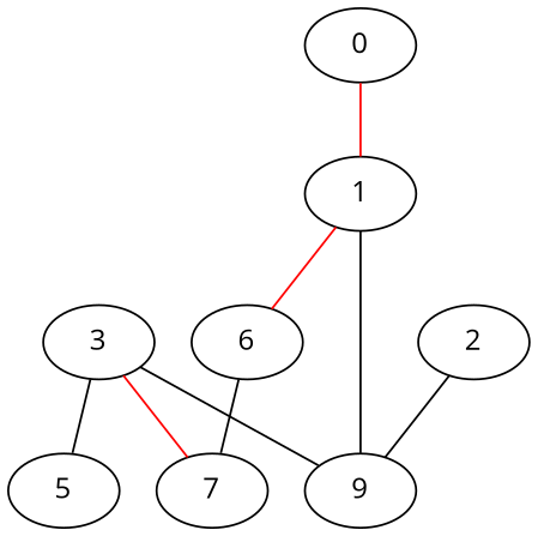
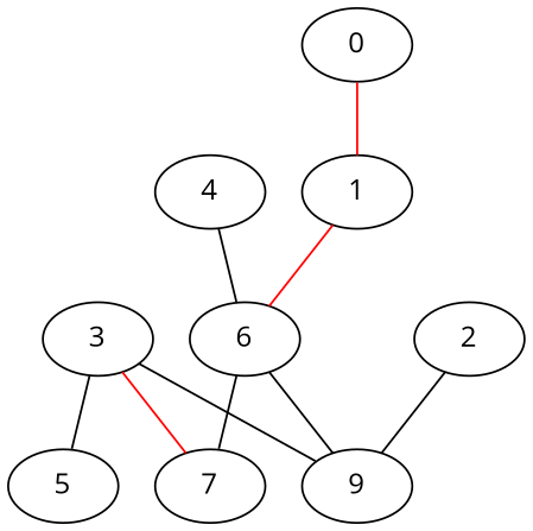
  graph {
    fontname="Open Sans"
    node [fontname="Open Sans"]
    edge [fontname="Open Sans"]
    0
    1
    6
    7
    9
    2
+   4
    3
    5
    0 -- 1 [color=red]
    1 -- 6 [color=red]
    6 -- 7
-   1 -- 9
+   6 -- 9
    2 -- 9 [color=black]
+   4 -- 6
    3 -- 7 [color=red]
    3 -- 9
    3 -- 5
  }
